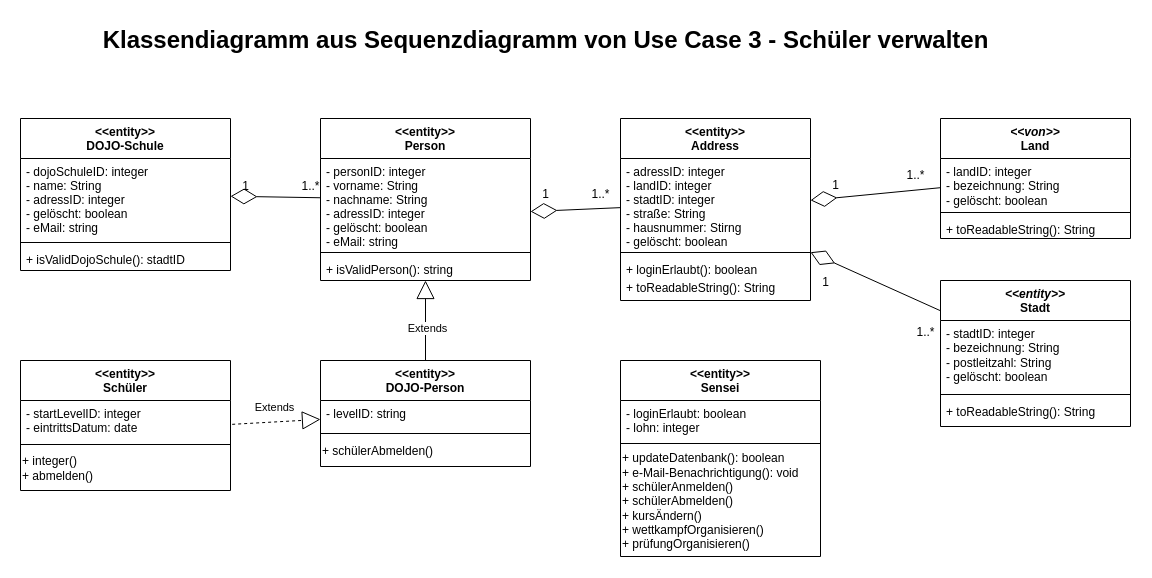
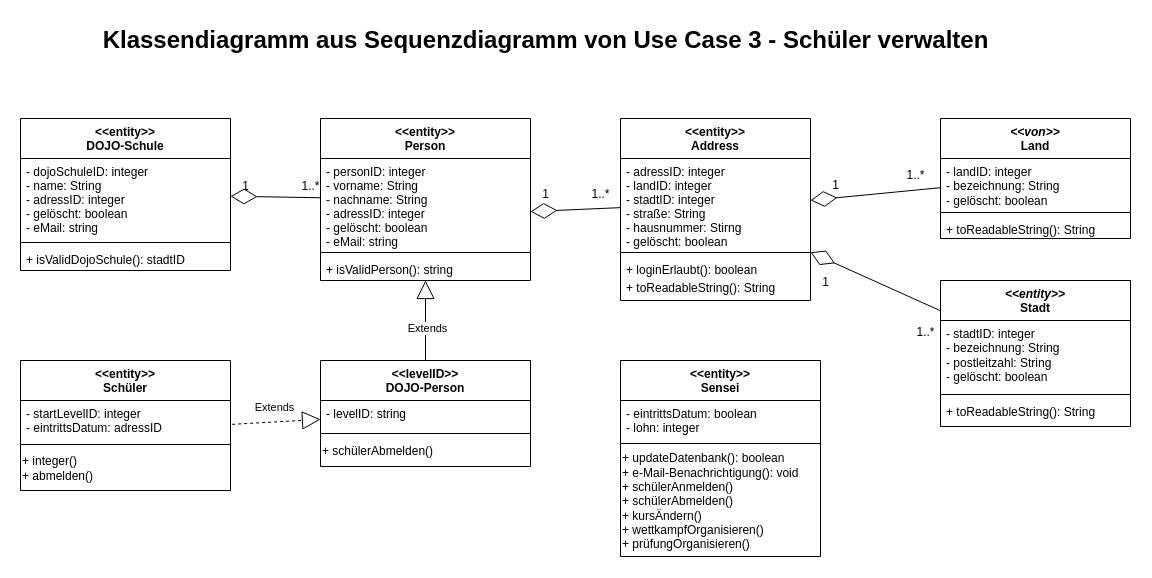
  <mxCell id="0" />
  <mxCell id="1" parent="0" />
- <mxCell id="2" value="&lt;span style=&quot;text-wrap: nowrap;&quot;&gt;&amp;lt;&amp;lt;entity&amp;gt;&amp;gt;&lt;/span&gt;&lt;br&gt;DOJO-Person" style="swimlane;fontStyle=1;align=center;verticalAlign=top;childLayout=stackLayout;horizontal=1;startSize=40;horizontalStack=0;resizeParent=1;resizeParentMax=0;resizeLast=0;collapsible=1;marginBottom=0;whiteSpace=wrap;html=1;" parent="1" vertex="1"><mxGeometry x="320" y="360" width="210" height="106" as="geometry" /></mxCell>
+ <mxCell id="2" value="&lt;span style=&quot;text-wrap: nowrap;&quot;&gt;&amp;lt;&amp;lt;levelID&amp;gt;&amp;gt;&lt;/span&gt;&lt;br&gt;DOJO-Person" style="swimlane;fontStyle=1;align=center;verticalAlign=top;childLayout=stackLayout;horizontal=1;startSize=40;horizontalStack=0;resizeParent=1;resizeParentMax=0;resizeLast=0;collapsible=1;marginBottom=0;whiteSpace=wrap;html=1;" parent="1" vertex="1"><mxGeometry x="320" y="360" width="210" height="106" as="geometry" /></mxCell>
  <mxCell id="3" value="&lt;div&gt;- levelID: string&lt;/div&gt;" style="text;strokeColor=none;fillColor=none;align=left;verticalAlign=top;spacingLeft=4;spacingRight=4;overflow=hidden;rotatable=0;points=[[0,0.5],[1,0.5]];portConstraint=eastwest;whiteSpace=wrap;html=1;" parent="2" vertex="1"><mxGeometry y="40" width="210" height="30" as="geometry" /></mxCell>
  <mxCell id="4" value="" style="line;strokeWidth=1;fillColor=none;align=left;verticalAlign=middle;spacingTop=-1;spacingLeft=3;spacingRight=3;rotatable=0;labelPosition=right;points=[];portConstraint=eastwest;strokeColor=inherit;" parent="2" vertex="1"><mxGeometry y="70" width="210" height="6" as="geometry" /></mxCell>
  <mxCell id="5" value="&lt;div style=&quot;&quot;&gt;&lt;span style=&quot;background-color: initial;&quot;&gt;+ schülerAbmelden()&lt;/span&gt;&lt;br&gt;&lt;/div&gt;" style="text;html=1;align=left;verticalAlign=middle;resizable=0;points=[];autosize=1;strokeColor=none;fillColor=none;" parent="2" vertex="1"><mxGeometry y="76" width="210" height="30" as="geometry" /></mxCell>
  <mxCell id="6" value="&lt;&lt;entity&gt;&gt;&#10;Schüler" style="swimlane;fontStyle=1;align=center;verticalAlign=top;childLayout=stackLayout;horizontal=1;startSize=40;horizontalStack=0;resizeParent=1;resizeLast=0;collapsible=1;marginBottom=0;rounded=0;shadow=0;strokeWidth=1;" parent="1" vertex="1"><mxGeometry x="20" y="360" width="210" height="130" as="geometry"><mxRectangle x="130" y="380" width="160" height="26" as="alternateBounds" /></mxGeometry></mxCell>
- <mxCell id="7" value="- startLevelID: integer&#10;- eintrittsDatum: date" style="text;align=left;verticalAlign=top;spacingLeft=4;spacingRight=4;overflow=hidden;rotatable=0;points=[[0,0.5],[1,0.5]];portConstraint=eastwest;" parent="6" vertex="1"><mxGeometry y="40" width="210" height="40" as="geometry" /></mxCell>
+ <mxCell id="7" value="- startLevelID: integer&#10;- eintrittsDatum: adressID" style="text;align=left;verticalAlign=top;spacingLeft=4;spacingRight=4;overflow=hidden;rotatable=0;points=[[0,0.5],[1,0.5]];portConstraint=eastwest;" parent="6" vertex="1"><mxGeometry y="40" width="210" height="40" as="geometry" /></mxCell>
  <mxCell id="8" value="" style="line;html=1;strokeWidth=1;align=left;verticalAlign=middle;spacingTop=-1;spacingLeft=3;spacingRight=3;rotatable=0;labelPosition=right;points=[];portConstraint=eastwest;" parent="6" vertex="1"><mxGeometry y="80" width="210" height="8" as="geometry" /></mxCell>
  <mxCell id="9" value="+ integer()&lt;div&gt;+ abmelden()&lt;/div&gt;" style="text;html=1;align=left;verticalAlign=middle;resizable=0;points=[];autosize=1;strokeColor=none;fillColor=none;" parent="6" vertex="1"><mxGeometry y="88" width="210" height="40" as="geometry" /></mxCell>
  <mxCell id="10" value="&lt;&lt;entity&gt;&gt;&#10;Sensei" style="swimlane;fontStyle=1;align=center;verticalAlign=top;childLayout=stackLayout;horizontal=1;startSize=40;horizontalStack=0;resizeParent=1;resizeLast=0;collapsible=1;marginBottom=0;rounded=0;shadow=0;strokeWidth=1;" parent="1" vertex="1"><mxGeometry x="620" y="360" width="200" height="196" as="geometry"><mxRectangle x="340" y="380" width="170" height="26" as="alternateBounds" /></mxGeometry></mxCell>
- <mxCell id="11" value="- loginErlaubt: boolean&#10;- lohn: integer" style="text;align=left;verticalAlign=top;spacingLeft=4;spacingRight=4;overflow=hidden;rotatable=0;points=[[0,0.5],[1,0.5]];portConstraint=eastwest;" parent="10" vertex="1"><mxGeometry y="40" width="200" height="40" as="geometry" /></mxCell>
+ <mxCell id="11" value="- eintrittsDatum: boolean&#10;- lohn: integer" style="text;align=left;verticalAlign=top;spacingLeft=4;spacingRight=4;overflow=hidden;rotatable=0;points=[[0,0.5],[1,0.5]];portConstraint=eastwest;" parent="10" vertex="1"><mxGeometry y="40" width="200" height="40" as="geometry" /></mxCell>
  <mxCell id="12" value="" style="line;html=1;strokeWidth=1;align=left;verticalAlign=middle;spacingTop=-1;spacingLeft=3;spacingRight=3;rotatable=0;labelPosition=right;points=[];portConstraint=eastwest;" parent="10" vertex="1"><mxGeometry y="80" width="200" height="6" as="geometry" /></mxCell>
  <mxCell id="13" value="+ updateDatenbank(): boolean&lt;br&gt;+ e-Mail-Benachrichtigung(): void&lt;br&gt;+ schülerAnmelden()&lt;div&gt;+ schülerAbmelden()&lt;/div&gt;&lt;div&gt;+ kursÄndern()&lt;/div&gt;&lt;div&gt;+ wettkampfOrganisieren()&lt;/div&gt;&lt;div&gt;+ prüfungOrganisieren()&lt;/div&gt;" style="text;html=1;align=left;verticalAlign=middle;resizable=0;points=[];autosize=1;strokeColor=none;fillColor=none;" parent="10" vertex="1"><mxGeometry y="86" width="200" height="110" as="geometry" /></mxCell>
  <mxCell id="14" value="" style="endArrow=block;endSize=16;endFill=0;html=1;rounded=0;exitX=0.5;exitY=0;exitDx=0;exitDy=0;entryX=0.5;entryY=1;entryDx=0;entryDy=0;" parent="1" source="2" target="37" edge="1"><mxGeometry width="160" relative="1" as="geometry"><mxPoint x="100" y="280" as="sourcePoint" /><mxPoint x="180" y="280" as="targetPoint" /></mxGeometry></mxCell>
  <mxCell id="15" value="Extends" style="edgeLabel;html=1;align=center;verticalAlign=middle;resizable=0;points=[];" parent="14" vertex="1" connectable="0"><mxGeometry x="-0.172" y="-1" relative="1" as="geometry"><mxPoint as="offset" /></mxGeometry></mxCell>
  <mxCell id="16" value="" style="endArrow=block;endSize=16;endFill=0;html=1;rounded=0;exitX=1.008;exitY=0.596;exitDx=0;exitDy=0;exitPerimeter=0;dashed=1;" parent="1" source="7" target="2" edge="1"><mxGeometry width="160" relative="1" as="geometry"><mxPoint x="490" y="390" as="sourcePoint" /><mxPoint x="490" y="324" as="targetPoint" /></mxGeometry></mxCell>
  <mxCell id="17" value="Extends" style="edgeLabel;html=1;align=center;verticalAlign=middle;resizable=0;points=[];" parent="16" vertex="1" connectable="0"><mxGeometry x="-0.192" relative="1" as="geometry"><mxPoint x="6" y="-15" as="offset" /></mxGeometry></mxCell>
  <mxCell id="18" value="&lt;&lt;entity&gt;&gt;&#10;Address" style="swimlane;fontStyle=1;align=center;verticalAlign=top;childLayout=stackLayout;horizontal=1;startSize=40;horizontalStack=0;resizeParent=1;resizeLast=0;collapsible=1;marginBottom=0;rounded=0;shadow=0;strokeWidth=1;" parent="1" vertex="1"><mxGeometry x="620" y="118" width="190" height="182" as="geometry"><mxRectangle x="550" y="140" width="160" height="26" as="alternateBounds" /></mxGeometry></mxCell>
  <mxCell id="19" value="- adressID: integer&#10;- landID: integer&#10;- stadtID: integer&#10;- straße: String&#10;- hausnummer: Stirng&#10;- gelöscht: boolean" style="text;align=left;verticalAlign=top;spacingLeft=4;spacingRight=4;overflow=hidden;rotatable=0;points=[[0,0.5],[1,0.5]];portConstraint=eastwest;" parent="18" vertex="1"><mxGeometry y="40" width="190" height="90" as="geometry" /></mxCell>
  <mxCell id="20" value="" style="line;html=1;strokeWidth=1;align=left;verticalAlign=middle;spacingTop=-1;spacingLeft=3;spacingRight=3;rotatable=0;labelPosition=right;points=[];portConstraint=eastwest;" parent="18" vertex="1"><mxGeometry y="130" width="190" height="8" as="geometry" /></mxCell>
  <mxCell id="21" value="+ loginErlaubt(): boolean" style="text;align=left;verticalAlign=top;spacingLeft=4;spacingRight=4;overflow=hidden;rotatable=0;points=[[0,0.5],[1,0.5]];portConstraint=eastwest;" parent="18" vertex="1"><mxGeometry y="138" width="190" height="18" as="geometry" /></mxCell>
  <mxCell id="22" value="+ toReadableString(): String" style="text;align=left;verticalAlign=top;spacingLeft=4;spacingRight=4;overflow=hidden;rotatable=0;points=[[0,0.5],[1,0.5]];portConstraint=eastwest;" parent="18" vertex="1"><mxGeometry y="156" width="190" height="26" as="geometry" /></mxCell>
  <mxCell id="23" value="&lt;span style=&quot;font-style: italic; text-wrap: nowrap;&quot;&gt;&amp;lt;&amp;lt;von&amp;gt;&amp;gt;&lt;/span&gt;&lt;br&gt;Land" style="swimlane;fontStyle=1;align=center;verticalAlign=top;childLayout=stackLayout;horizontal=1;startSize=40;horizontalStack=0;resizeParent=1;resizeParentMax=0;resizeLast=0;collapsible=1;marginBottom=0;whiteSpace=wrap;html=1;" parent="1" vertex="1"><mxGeometry x="940" y="118" width="190" height="120" as="geometry" /></mxCell>
  <mxCell id="24" value="- landID: integer&lt;div&gt;- bezeichnung: String&lt;/div&gt;&lt;div&gt;&lt;span style=&quot;text-wrap: nowrap;&quot;&gt;- gelöscht: boolean&lt;/span&gt;&lt;br&gt;&lt;/div&gt;" style="text;strokeColor=none;fillColor=none;align=left;verticalAlign=top;spacingLeft=4;spacingRight=4;overflow=hidden;rotatable=0;points=[[0,0.5],[1,0.5]];portConstraint=eastwest;whiteSpace=wrap;html=1;" parent="23" vertex="1"><mxGeometry y="40" width="190" height="50" as="geometry" /></mxCell>
  <mxCell id="25" value="" style="line;strokeWidth=1;fillColor=none;align=left;verticalAlign=middle;spacingTop=-1;spacingLeft=3;spacingRight=3;rotatable=0;labelPosition=right;points=[];portConstraint=eastwest;strokeColor=inherit;" parent="23" vertex="1"><mxGeometry y="90" width="190" height="8" as="geometry" /></mxCell>
  <mxCell id="26" value="+ toReadableString(): String" style="text;strokeColor=none;fillColor=none;align=left;verticalAlign=top;spacingLeft=4;spacingRight=4;overflow=hidden;rotatable=0;points=[[0,0.5],[1,0.5]];portConstraint=eastwest;whiteSpace=wrap;html=1;" parent="23" vertex="1"><mxGeometry y="98" width="190" height="22" as="geometry" /></mxCell>
  <mxCell id="27" value="&lt;span style=&quot;color: rgba(0, 0, 0, 0); font-family: monospace; font-size: 0px; font-weight: 400; text-align: start; text-wrap: nowrap;&quot;&gt;%3CmxGraphModel%3E%3Croot%3E%3CmxCell%20id%3D%220%22%2F%3E%3CmxCell%20id%3D%221%22%20parent%3D%220%22%2F%3E%3CmxCell%20id%3D%222%22%20value%3D%22%2B%20toReadableString()%3A%20String%22%20style%3D%22text%3BstrokeColor%3Dnone%3BfillColor%3Dnone%3Balign%3Dleft%3BverticalAlign%3Dtop%3BspacingLeft%3D4%3BspacingRight%3D4%3Boverflow%3Dhidden%3Brotatable%3D0%3Bpoints%3D%5B%5B0%2C0.5%5D%2C%5B1%2C0.5%5D%5D%3BportConstraint%3Deastwest%3BwhiteSpace%3Dwrap%3Bhtml%3D1%3B%22%20vertex%3D%221%22%20parent%3D%221%22%3E%3CmxGeometry%20x%3D%22960%22%20y%3D%22152%22%20width%3D%22190%22%20height%3D%2238%22%20as%3D%22geometry%22%2F%3E%3C%2FmxCell%3E%3C%2Froot%3E%3C%2FmxGraphModel%3E&lt;/span&gt;&lt;span style=&quot;font-style: italic; text-wrap: nowrap;&quot;&gt;&amp;lt;&amp;lt;entity&amp;gt;&amp;gt;&lt;/span&gt;&lt;br&gt;Stadt" style="swimlane;fontStyle=1;align=center;verticalAlign=top;childLayout=stackLayout;horizontal=1;startSize=40;horizontalStack=0;resizeParent=1;resizeParentMax=0;resizeLast=0;collapsible=1;marginBottom=0;whiteSpace=wrap;html=1;" parent="1" vertex="1"><mxGeometry x="940" y="280" width="190" height="146" as="geometry" /></mxCell>
  <mxCell id="28" value="- stadtID: integer&lt;div&gt;- bezeichnung: String&lt;/div&gt;&lt;div&gt;- postleitzahl: String&lt;/div&gt;&lt;div&gt;- gelöscht: boolean&lt;/div&gt;&lt;div&gt;&lt;br&gt;&lt;/div&gt;" style="text;strokeColor=none;fillColor=none;align=left;verticalAlign=top;spacingLeft=4;spacingRight=4;overflow=hidden;rotatable=0;points=[[0,0.5],[1,0.5]];portConstraint=eastwest;whiteSpace=wrap;html=1;" parent="27" vertex="1"><mxGeometry y="40" width="190" height="70" as="geometry" /></mxCell>
  <mxCell id="29" value="" style="line;strokeWidth=1;fillColor=none;align=left;verticalAlign=middle;spacingTop=-1;spacingLeft=3;spacingRight=3;rotatable=0;labelPosition=right;points=[];portConstraint=eastwest;strokeColor=inherit;" parent="27" vertex="1"><mxGeometry y="110" width="190" height="8" as="geometry" /></mxCell>
  <mxCell id="30" value="+ toReadableString(): String" style="text;strokeColor=none;fillColor=none;align=left;verticalAlign=top;spacingLeft=4;spacingRight=4;overflow=hidden;rotatable=0;points=[[0,0.5],[1,0.5]];portConstraint=eastwest;whiteSpace=wrap;html=1;" parent="27" vertex="1"><mxGeometry y="118" width="190" height="28" as="geometry" /></mxCell>
  <mxCell id="31" value="" style="group" parent="1" vertex="1" connectable="0"><mxGeometry x="810" y="238" width="135" height="100" as="geometry" /></mxCell>
  <mxCell id="32" value="1..*" style="text;html=1;align=center;verticalAlign=middle;resizable=0;points=[];autosize=1;strokeColor=none;fillColor=none;" parent="31" vertex="1"><mxGeometry x="95" y="78.571" width="40" height="30" as="geometry" /></mxCell>
  <mxCell id="33" value="1" style="text;html=1;align=center;verticalAlign=middle;resizable=0;points=[];autosize=1;strokeColor=none;fillColor=none;" vertex="1" parent="31"><mxGeometry y="28.571" width="30" height="30" as="geometry" /></mxCell>
  <mxCell id="34" value="" style="endArrow=diamondThin;endFill=0;endSize=24;html=1;rounded=0;" parent="1" source="19" edge="1"><mxGeometry width="160" relative="1" as="geometry"><mxPoint x="324.348" y="52" as="sourcePoint" /><mxPoint x="530" y="211.057" as="targetPoint" /></mxGeometry></mxCell>
  <mxCell id="35" value="1..*" style="text;html=1;align=center;verticalAlign=middle;resizable=0;points=[];autosize=1;strokeColor=none;fillColor=none;" parent="1" vertex="1"><mxGeometry x="580" y="179" width="40" height="30" as="geometry" /></mxCell>
  <mxCell id="36" value="1" style="text;html=1;align=center;verticalAlign=middle;resizable=0;points=[];autosize=1;strokeColor=none;fillColor=none;" parent="1" vertex="1"><mxGeometry x="530" y="179" width="30" height="30" as="geometry" /></mxCell>
  <mxCell id="37" value="&lt;&lt;entity&gt;&gt;&#10;Person" style="swimlane;fontStyle=1;align=center;verticalAlign=top;childLayout=stackLayout;horizontal=1;startSize=40;horizontalStack=0;resizeParent=1;resizeLast=0;collapsible=1;marginBottom=0;rounded=0;shadow=0;strokeWidth=1;" parent="1" vertex="1"><mxGeometry x="320" y="118" width="210" height="162" as="geometry"><mxRectangle x="230" y="140" width="160" height="26" as="alternateBounds" /></mxGeometry></mxCell>
  <mxCell id="38" value="- personID: integer&#10;- vorname: String&#10;- nachname: String&#10;- adressID: integer&#10;- gelöscht: boolean&#10;- eMail: string" style="text;align=left;verticalAlign=top;spacingLeft=4;spacingRight=4;overflow=hidden;rotatable=0;points=[[0,0.5],[1,0.5]];portConstraint=eastwest;" parent="37" vertex="1"><mxGeometry y="40" width="210" height="90" as="geometry" /></mxCell>
  <mxCell id="39" value="" style="line;html=1;strokeWidth=1;align=left;verticalAlign=middle;spacingTop=-1;spacingLeft=3;spacingRight=3;rotatable=0;labelPosition=right;points=[];portConstraint=eastwest;" parent="37" vertex="1"><mxGeometry y="130" width="210" height="8" as="geometry" /></mxCell>
  <mxCell id="40" value="+ isValidPerson(): string" style="text;align=left;verticalAlign=top;spacingLeft=4;spacingRight=4;overflow=hidden;rotatable=0;points=[[0,0.5],[1,0.5]];portConstraint=eastwest;" parent="37" vertex="1"><mxGeometry y="138" width="210" height="18" as="geometry" /></mxCell>
  <mxCell id="41" value="&lt;b&gt;&lt;font style=&quot;font-size: 24px;&quot;&gt;Klassendiagramm aus Sequenzdiagramm von&amp;nbsp;&lt;/font&gt;&lt;/b&gt;&lt;b&gt;&lt;font style=&quot;font-size: 24px;&quot;&gt;Use Case 3 - Schüler verwalten&lt;/font&gt;&lt;/b&gt;" style="text;html=1;align=center;verticalAlign=middle;resizable=0;points=[];autosize=1;strokeColor=none;fillColor=none;" parent="1" vertex="1"><mxGeometry x="90" y="20" width="910" height="40" as="geometry" /></mxCell>
  <mxCell id="42" value="&lt;&lt;entity&gt;&gt;&#10;DOJO-Schule" style="swimlane;fontStyle=1;align=center;verticalAlign=top;childLayout=stackLayout;horizontal=1;startSize=40;horizontalStack=0;resizeParent=1;resizeLast=0;collapsible=1;marginBottom=0;rounded=0;shadow=0;strokeWidth=1;" parent="1" vertex="1"><mxGeometry x="20" y="118" width="210" height="152" as="geometry"><mxRectangle x="230" y="140" width="160" height="26" as="alternateBounds" /></mxGeometry></mxCell>
  <mxCell id="43" value="- dojoSchuleID: integer&#10;- name: String&#10;- adressID: integer&#10;- gelöscht: boolean&#10;- eMail: string" style="text;align=left;verticalAlign=top;spacingLeft=4;spacingRight=4;overflow=hidden;rotatable=0;points=[[0,0.5],[1,0.5]];portConstraint=eastwest;" parent="42" vertex="1"><mxGeometry y="40" width="210" height="80" as="geometry" /></mxCell>
  <mxCell id="44" value="" style="line;html=1;strokeWidth=1;align=left;verticalAlign=middle;spacingTop=-1;spacingLeft=3;spacingRight=3;rotatable=0;labelPosition=right;points=[];portConstraint=eastwest;" parent="42" vertex="1"><mxGeometry y="120" width="210" height="8" as="geometry" /></mxCell>
  <mxCell id="45" value="+ isValidDojoSchule(): stadtID" style="text;align=left;verticalAlign=top;spacingLeft=4;spacingRight=4;overflow=hidden;rotatable=0;points=[[0,0.5],[1,0.5]];portConstraint=eastwest;" parent="42" vertex="1"><mxGeometry y="128" width="210" height="18" as="geometry" /></mxCell>
  <mxCell id="46" value="" style="endArrow=diamondThin;endFill=0;endSize=24;html=1;rounded=0;" parent="1" source="37" target="42" edge="1"><mxGeometry width="160" relative="1" as="geometry"><mxPoint x="350" y="212.97" as="sourcePoint" /><mxPoint x="260" y="203.027" as="targetPoint" /></mxGeometry></mxCell>
  <mxCell id="47" value="1" style="text;html=1;align=center;verticalAlign=middle;resizable=0;points=[];autosize=1;strokeColor=none;fillColor=none;" parent="1" vertex="1"><mxGeometry x="230" y="171" width="30" height="30" as="geometry" /></mxCell>
  <mxCell id="48" value="1..*" style="text;html=1;align=center;verticalAlign=middle;resizable=0;points=[];autosize=1;strokeColor=none;fillColor=none;" parent="1" vertex="1"><mxGeometry x="290" y="171" width="40" height="30" as="geometry" /></mxCell>
  <mxCell id="49" value="" style="endArrow=diamondThin;endFill=0;endSize=24;html=1;rounded=0;" parent="1" source="23" target="18" edge="1"><mxGeometry width="160" relative="1" as="geometry"><mxPoint x="830" y="310" as="sourcePoint" /><mxPoint x="990" y="310" as="targetPoint" /></mxGeometry></mxCell>
  <mxCell id="50" value="" style="endArrow=diamondThin;endFill=0;endSize=24;html=1;rounded=0;" parent="1" source="27" target="18" edge="1"><mxGeometry width="160" relative="1" as="geometry"><mxPoint x="690" y="370" as="sourcePoint" /><mxPoint x="850" y="370" as="targetPoint" /></mxGeometry></mxCell>
  <mxCell id="51" value="" style="group" parent="1" vertex="1" connectable="0"><mxGeometry x="820" y="160" width="115" height="40" as="geometry" /></mxCell>
  <mxCell id="52" value="1" style="text;html=1;align=center;verticalAlign=middle;resizable=0;points=[];autosize=1;strokeColor=none;fillColor=none;" parent="51" vertex="1"><mxGeometry y="10" width="30" height="30" as="geometry" /></mxCell>
  <mxCell id="53" value="1..*" style="text;html=1;align=center;verticalAlign=middle;resizable=0;points=[];autosize=1;strokeColor=none;fillColor=none;" parent="51" vertex="1"><mxGeometry x="75" width="40" height="30" as="geometry" /></mxCell>
